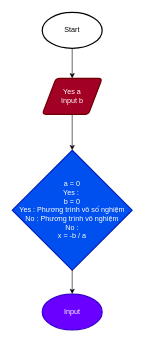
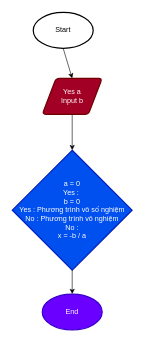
  <mxCell id="0" />
  <mxCell id="1" parent="0" />
- <mxCell id="2" value="Start" style="strokeWidth=2;html=1;shape=mxgraph.flowchart.start_1;whiteSpace=wrap;" vertex="1" parent="1"><mxGeometry x="70" y="20" width="100" height="60" as="geometry" /></mxCell>
+ <mxCell id="2" value="Start" style="strokeWidth=2;html=1;shape=mxgraph.flowchart.start_1;whiteSpace=wrap;" vertex="1" parent="1"><mxGeometry x="55" y="20" width="100" height="60" as="geometry" /></mxCell>
  <mxCell id="3" value="" style="endArrow=classic;html=1;rounded=0;exitX=0.5;exitY=1;exitDx=0;exitDy=0;exitPerimeter=0;" edge="1" parent="1" source="2"><mxGeometry width="50" height="50" relative="1" as="geometry"><mxPoint x="110" y="290" as="sourcePoint" /><mxPoint x="120" y="130" as="targetPoint" /></mxGeometry></mxCell>
  <mxCell id="4" value="Yes a&lt;div&gt;Input b&lt;/div&gt;" style="shape=parallelogram;html=1;strokeWidth=2;perimeter=parallelogramPerimeter;whiteSpace=wrap;rounded=1;arcSize=12;size=0.23;fillColor=#a20025;strokeColor=#6F0000;fontColor=#ffffff;" vertex="1" parent="1"><mxGeometry x="70" y="130" width="100" height="60" as="geometry" /></mxCell>
  <mxCell id="5" value="" style="endArrow=classic;html=1;rounded=0;exitX=0.5;exitY=1;exitDx=0;exitDy=0;" edge="1" parent="1" source="4"><mxGeometry width="50" height="50" relative="1" as="geometry"><mxPoint x="160" y="210" as="sourcePoint" /><mxPoint x="120" y="250" as="targetPoint" /></mxGeometry></mxCell>
  <mxCell id="6" value="a = 0&lt;div&gt;Yes :&amp;nbsp;&lt;/div&gt;&lt;div&gt;b = 0&lt;/div&gt;&lt;div&gt;Yes : Phương trình vô số nghiệm&lt;/div&gt;&lt;div&gt;No : Phương trình vô nghiệm&lt;/div&gt;&lt;div&gt;No :&lt;/div&gt;&lt;div&gt;x = -b / a&lt;/div&gt;" style="strokeWidth=2;html=1;shape=mxgraph.flowchart.decision;whiteSpace=wrap;fillColor=#0050ef;strokeColor=#001DBC;fontColor=#ffffff;" vertex="1" parent="1"><mxGeometry x="20" y="250" width="200" height="200" as="geometry" /></mxCell>
  <mxCell id="7" value="" style="endArrow=classic;html=1;rounded=0;exitX=0.5;exitY=1;exitDx=0;exitDy=0;exitPerimeter=0;entryX=0.5;entryY=0;entryDx=0;entryDy=0;entryPerimeter=0;" edge="1" parent="1" source="6" target="8"><mxGeometry width="50" height="50" relative="1" as="geometry"><mxPoint x="110" y="290" as="sourcePoint" /><mxPoint x="120" y="570" as="targetPoint" /></mxGeometry></mxCell>
- <mxCell id="8" value="Input" style="strokeWidth=2;html=1;shape=mxgraph.flowchart.start_1;whiteSpace=wrap;fillColor=#6a00ff;fontColor=#ffffff;strokeColor=#3700CC;" vertex="1" parent="1"><mxGeometry x="70" y="490" width="100" height="60" as="geometry" /></mxCell>
+ <mxCell id="8" value="End" style="strokeWidth=2;html=1;shape=mxgraph.flowchart.start_1;whiteSpace=wrap;fillColor=#6a00ff;fontColor=#ffffff;strokeColor=#3700CC;" vertex="1" parent="1"><mxGeometry x="70" y="490" width="100" height="60" as="geometry" /></mxCell>
